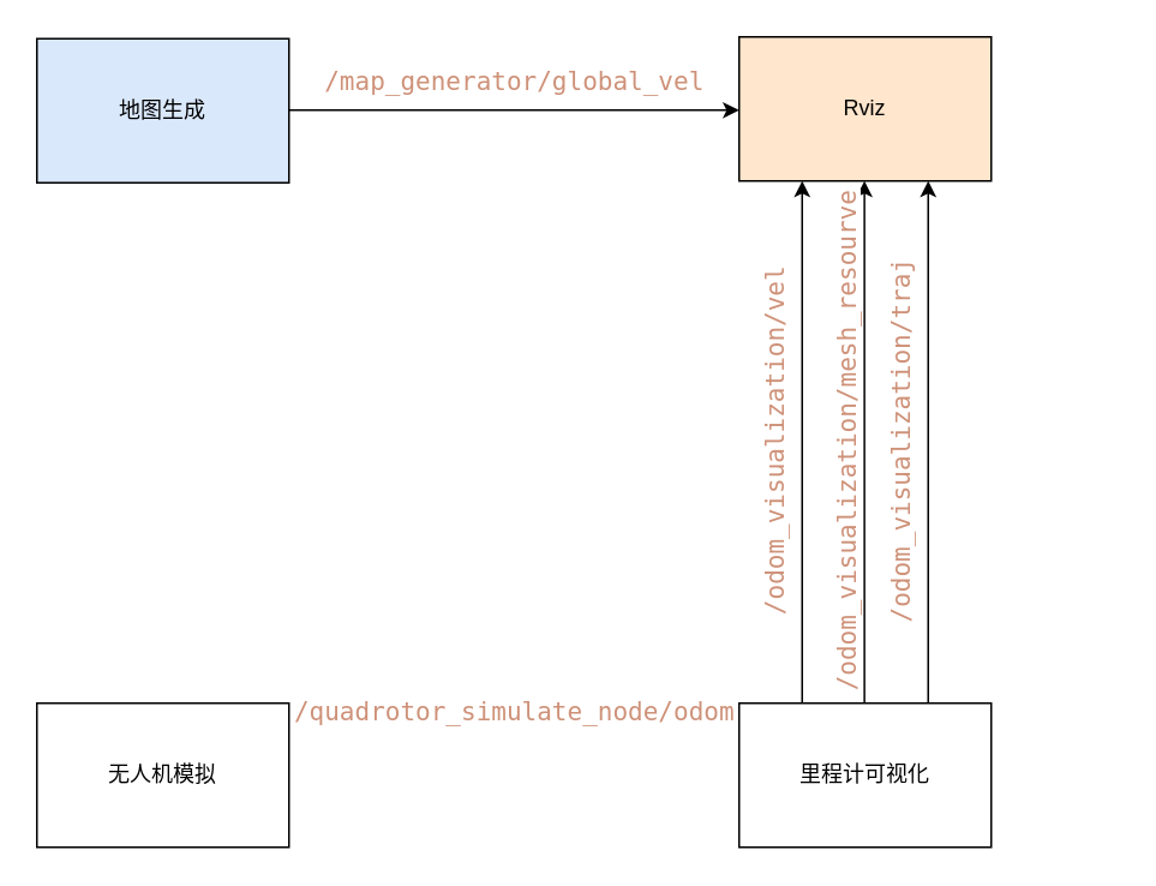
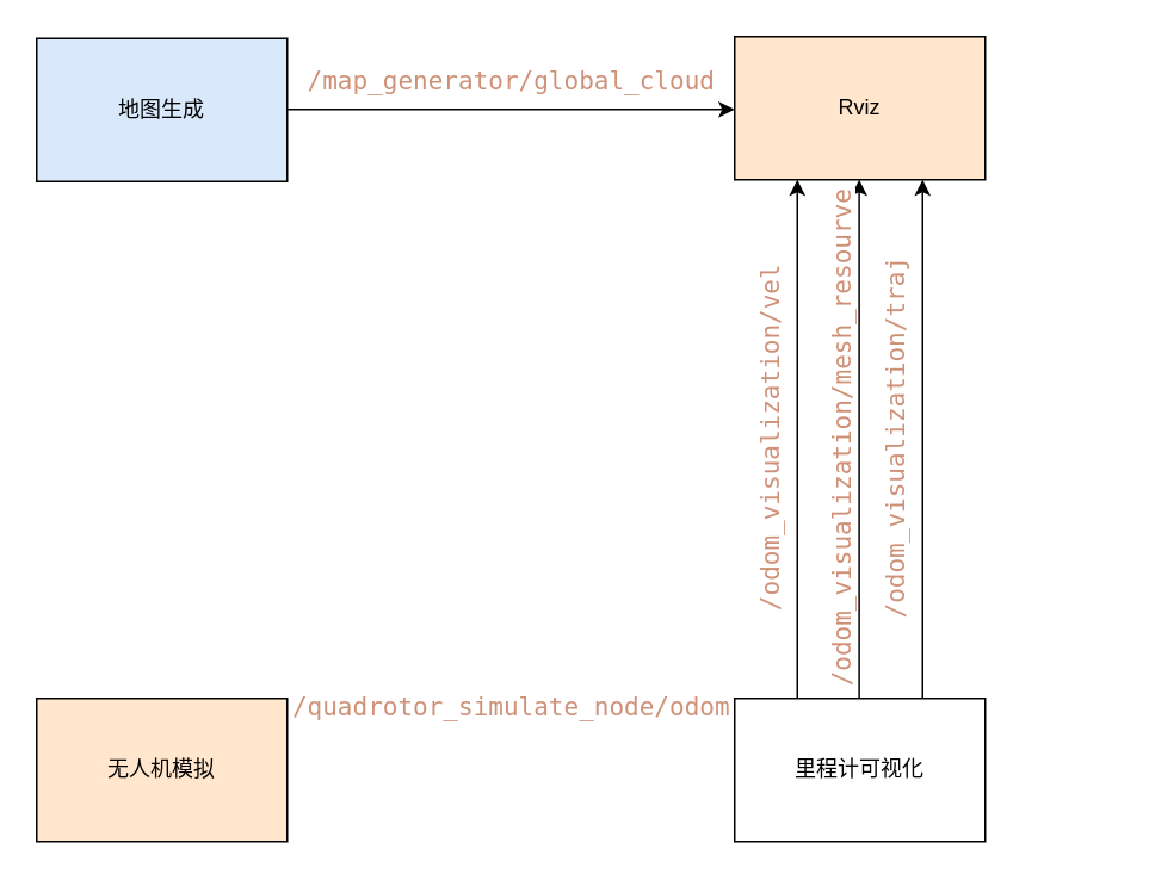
  <mxCell id="0" />
  <mxCell id="1" parent="0" />
  <mxCell id="2" style="edgeStyle=orthogonalEdgeStyle;rounded=0;orthogonalLoop=1;jettySize=auto;html=1;exitX=1;exitY=0.75;exitDx=0;exitDy=0;" parent="1" edge="1"><mxGeometry relative="1" as="geometry"><mxPoint x="410" y="60.74" as="targetPoint" /><mxPoint x="160" y="60.74" as="sourcePoint" /></mxGeometry></mxCell>
  <mxCell id="3" value="地图生成" style="rounded=0;whiteSpace=wrap;html=1;fillColor=#dae8fc;" parent="1" vertex="1"><mxGeometry x="20" y="21" width="140" height="80" as="geometry" /></mxCell>
- <mxCell id="4" value="&lt;div style=&quot;color: rgb(204, 204, 204); font-family: &amp;quot;Droid Sans Mono&amp;quot;, &amp;quot;monospace&amp;quot;, monospace; font-size: 14px; line-height: 19px; white-space-collapse: preserve;&quot;&gt;&lt;span style=&quot;color: rgb(206, 145, 120); background-color: rgb(255, 255, 255);&quot;&gt;/map_generator/global_vel&lt;/span&gt;&lt;/div&gt;" style="text;html=1;align=center;verticalAlign=middle;resizable=0;points=[];autosize=1;strokeColor=none;fillColor=none;" parent="1" vertex="1"><mxGeometry x="160" y="30" width="250" height="30" as="geometry" /></mxCell>
- <mxCell id="5" value="无人机模拟" style="rounded=0;whiteSpace=wrap;html=1;" parent="1" vertex="1"><mxGeometry x="20" y="390" width="140" height="80" as="geometry" /></mxCell>
+ <mxCell id="4" value="&lt;div style=&quot;color: rgb(204, 204, 204); font-family: &amp;quot;Droid Sans Mono&amp;quot;, &amp;quot;monospace&amp;quot;, monospace; font-size: 14px; line-height: 19px; white-space-collapse: preserve;&quot;&gt;&lt;span style=&quot;color: rgb(206, 145, 120); background-color: rgb(255, 255, 255);&quot;&gt;/map_generator/global_cloud&lt;/span&gt;&lt;/div&gt;" style="text;html=1;align=center;verticalAlign=middle;resizable=0;points=[];autosize=1;strokeColor=none;fillColor=none;" parent="1" vertex="1"><mxGeometry x="160" y="30" width="250" height="30" as="geometry" /></mxCell>
+ <mxCell id="5" value="无人机模拟" style="rounded=0;whiteSpace=wrap;html=1;fillColor=#ffe6cc;" parent="1" vertex="1"><mxGeometry x="20" y="390" width="140" height="80" as="geometry" /></mxCell>
  <mxCell id="6" value="&lt;span style=&quot;color: rgb(206, 145, 120); font-family: &amp;quot;Droid Sans Mono&amp;quot;, &amp;quot;monospace&amp;quot;, monospace; font-size: 14px; white-space-collapse: preserve; background-color: rgb(255, 255, 255);&quot;&gt;/quadrotor_simulate_node/odom&lt;/span&gt;" style="text;html=1;align=center;verticalAlign=middle;resizable=0;points=[];autosize=1;strokeColor=none;fillColor=none;" vertex="1" parent="1"><mxGeometry x="150" y="380" width="270" height="30" as="geometry" /></mxCell>
  <mxCell id="7" style="edgeStyle=none;html=1;exitX=0.25;exitY=0;exitDx=0;exitDy=0;entryX=0.25;entryY=1;entryDx=0;entryDy=0;" edge="1" parent="1" source="10" target="11"><mxGeometry relative="1" as="geometry" /></mxCell>
  <mxCell id="8" style="edgeStyle=none;html=1;exitX=0.75;exitY=0;exitDx=0;exitDy=0;entryX=0.75;entryY=1;entryDx=0;entryDy=0;" edge="1" parent="1"><mxGeometry relative="1" as="geometry"><mxPoint x="479.58" y="390" as="sourcePoint" /><mxPoint x="479.58" y="100" as="targetPoint" /></mxGeometry></mxCell>
  <mxCell id="9" style="edgeStyle=none;html=1;exitX=0.75;exitY=0;exitDx=0;exitDy=0;entryX=0.75;entryY=1;entryDx=0;entryDy=0;" edge="1" parent="1" source="10" target="11"><mxGeometry relative="1" as="geometry" /></mxCell>
  <mxCell id="10" value="里程计可视化" style="rounded=0;whiteSpace=wrap;html=1;" vertex="1" parent="1"><mxGeometry x="410" y="390" width="140" height="80" as="geometry" /></mxCell>
  <mxCell id="11" value="Rviz" style="rounded=0;whiteSpace=wrap;html=1;fillColor=#ffe6cc;" vertex="1" parent="1"><mxGeometry x="410" y="20" width="140" height="80" as="geometry" /></mxCell>
  <mxCell id="12" value="&lt;span style=&quot;color: rgb(206, 145, 120); font-family: &amp;quot;Droid Sans Mono&amp;quot;, &amp;quot;monospace&amp;quot;, monospace; font-size: 14px; white-space-collapse: preserve; background-color: rgb(255, 255, 255);&quot;&gt;/odom_visualization/vel&lt;/span&gt;" style="text;html=1;align=center;verticalAlign=middle;resizable=0;points=[];autosize=1;strokeColor=none;fillColor=none;rotation=-90;" vertex="1" parent="1"><mxGeometry x="320" y="230" width="220" height="30" as="geometry" /></mxCell>
  <mxCell id="13" value="&lt;span style=&quot;color: rgb(206, 145, 120); font-family: &amp;quot;Droid Sans Mono&amp;quot;, &amp;quot;monospace&amp;quot;, monospace; font-size: 14px; white-space-collapse: preserve; background-color: rgb(255, 255, 255);&quot;&gt;/odom_visualization/mesh_resourve&lt;/span&gt;" style="text;html=1;align=center;verticalAlign=middle;resizable=0;points=[];autosize=1;strokeColor=none;fillColor=none;rotation=-90;" vertex="1" parent="1"><mxGeometry x="320" y="230" width="300" height="30" as="geometry" /></mxCell>
  <mxCell id="14" value="&lt;span style=&quot;color: rgb(206, 145, 120); font-family: &amp;quot;Droid Sans Mono&amp;quot;, &amp;quot;monospace&amp;quot;, monospace; font-size: 14px; white-space-collapse: preserve; background-color: rgb(255, 255, 255);&quot;&gt;/odom_visualization/traj&lt;/span&gt;" style="text;html=1;align=center;verticalAlign=middle;resizable=0;points=[];autosize=1;strokeColor=none;fillColor=none;rotation=-90;" vertex="1" parent="1"><mxGeometry x="385" y="230" width="230" height="30" as="geometry" /></mxCell>
